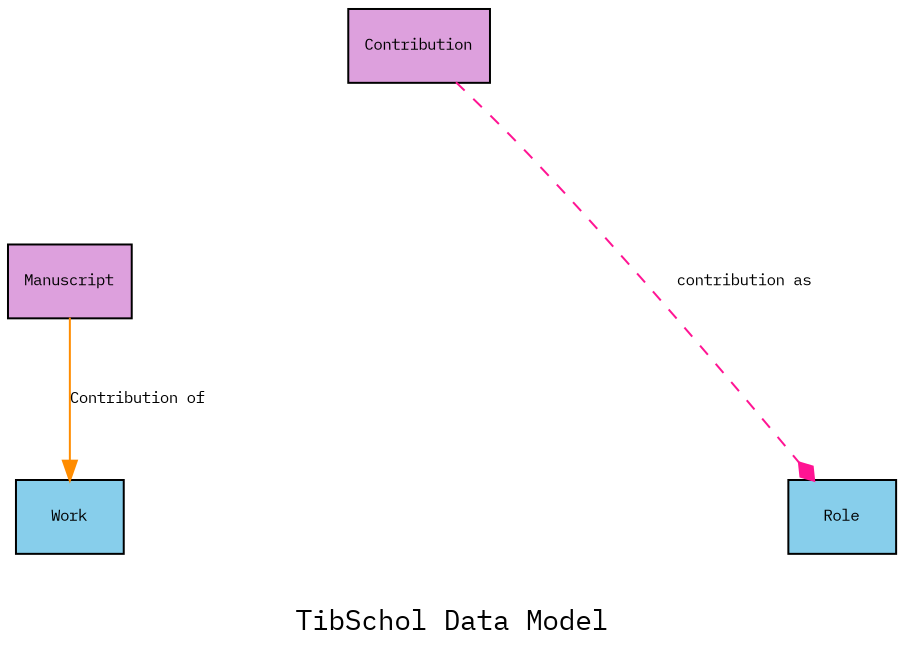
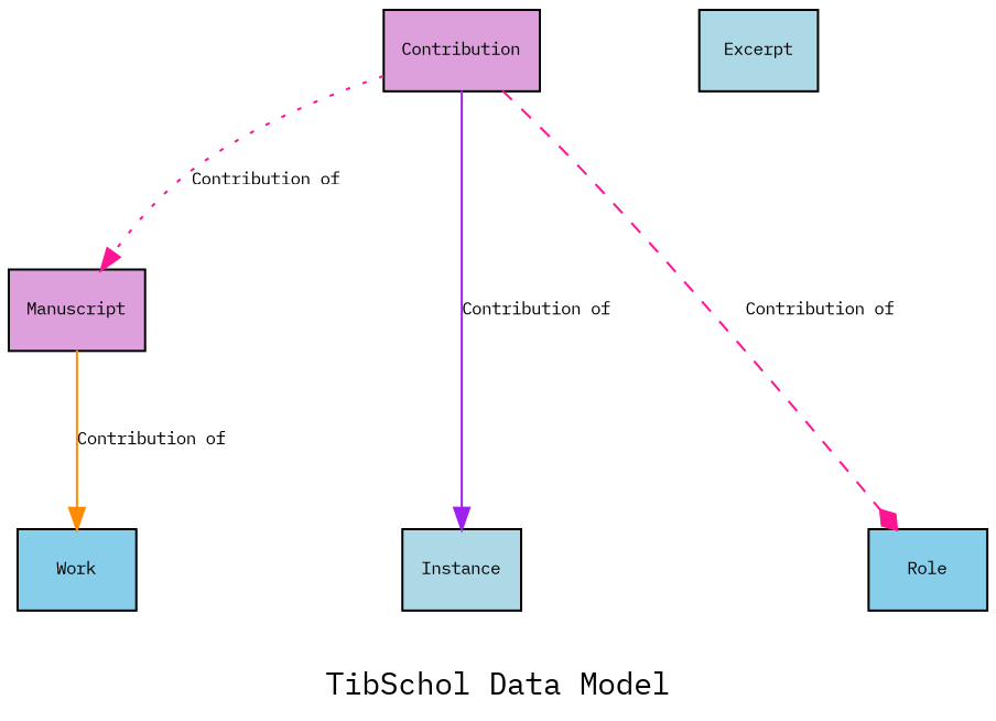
  digraph {
    TBbalance=max
    fontname="IBM Plex Mono"
    label="TibSchol Data Model"
    nodesep=1
    ranksep=1
    node [fillcolor=plum fontname="IBM Plex Mono" fontsize=8 rankdir=TB shape=record style=filled]
    edge [arrowhead=normal color=deeppink fontname="IBM Plex Mono" fontsize=8 labelfloat=false style=solid]
    n1 [label="{Manuscript}"]
    n2 [fillcolor=skyblue label="{Work}"]
+   n3 [fillcolor=lightblue label="{Instance}"]
+   n4 [fillcolor=lightblue label="{Excerpt}"]
    n5 [label="{Contribution}"]
    n6 [fillcolor=skyblue label="{Role}"]
    n1 -> n2 [color=darkorange label="Contribution of"]
-   n5 -> n6 [arrowhead=diamond label="contribution as" style=dashed]
+   n5 -> n1 [label="Contribution of" style=dotted]
+   n5 -> n3 [color=purple label="Contribution of"]
+   n5 -> n6 [arrowhead=diamond label="Contribution of" style=dashed]
  }
